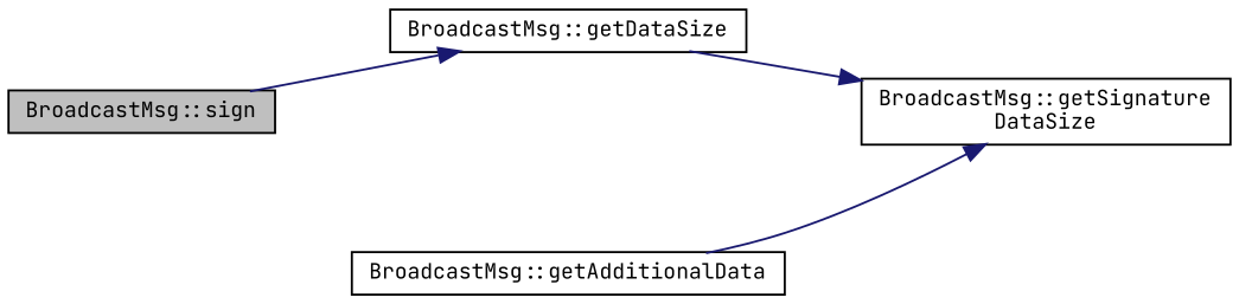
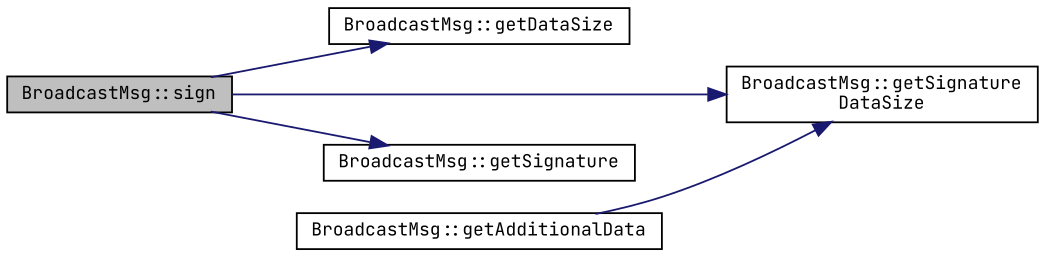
  digraph {
    fontname="JetBrains Mono"
    rankdir=LR
    node [color=black fillcolor=white fontname="JetBrains Mono" fontsize=10 shape=record style=filled]
    edge [color=midnightblue fontname="JetBrains Mono" fontsize=10 labelfontname=Helvetica labelfontsize=10 style=solid]
    n1 [fillcolor=grey75 fontcolor=black height=0.2 label="BroadcastMsg::sign" width=0.4]
    n2 [height=0.2 label="BroadcastMsg::getDataSize" width=0.4]
    n3 [height=0.2 label="BroadcastMsg::getSignature\lDataSize" width=0.4]
+   n4 [height=0.2 label="BroadcastMsg::getSignature" width=0.4]
    n5 [height=0.2 label="BroadcastMsg::getAdditionalData" width=0.4]
    n1 -> n2
-   n2 -> n3
+   n1 -> n3
+   n1 -> n4
    n5 -> n3
  }
